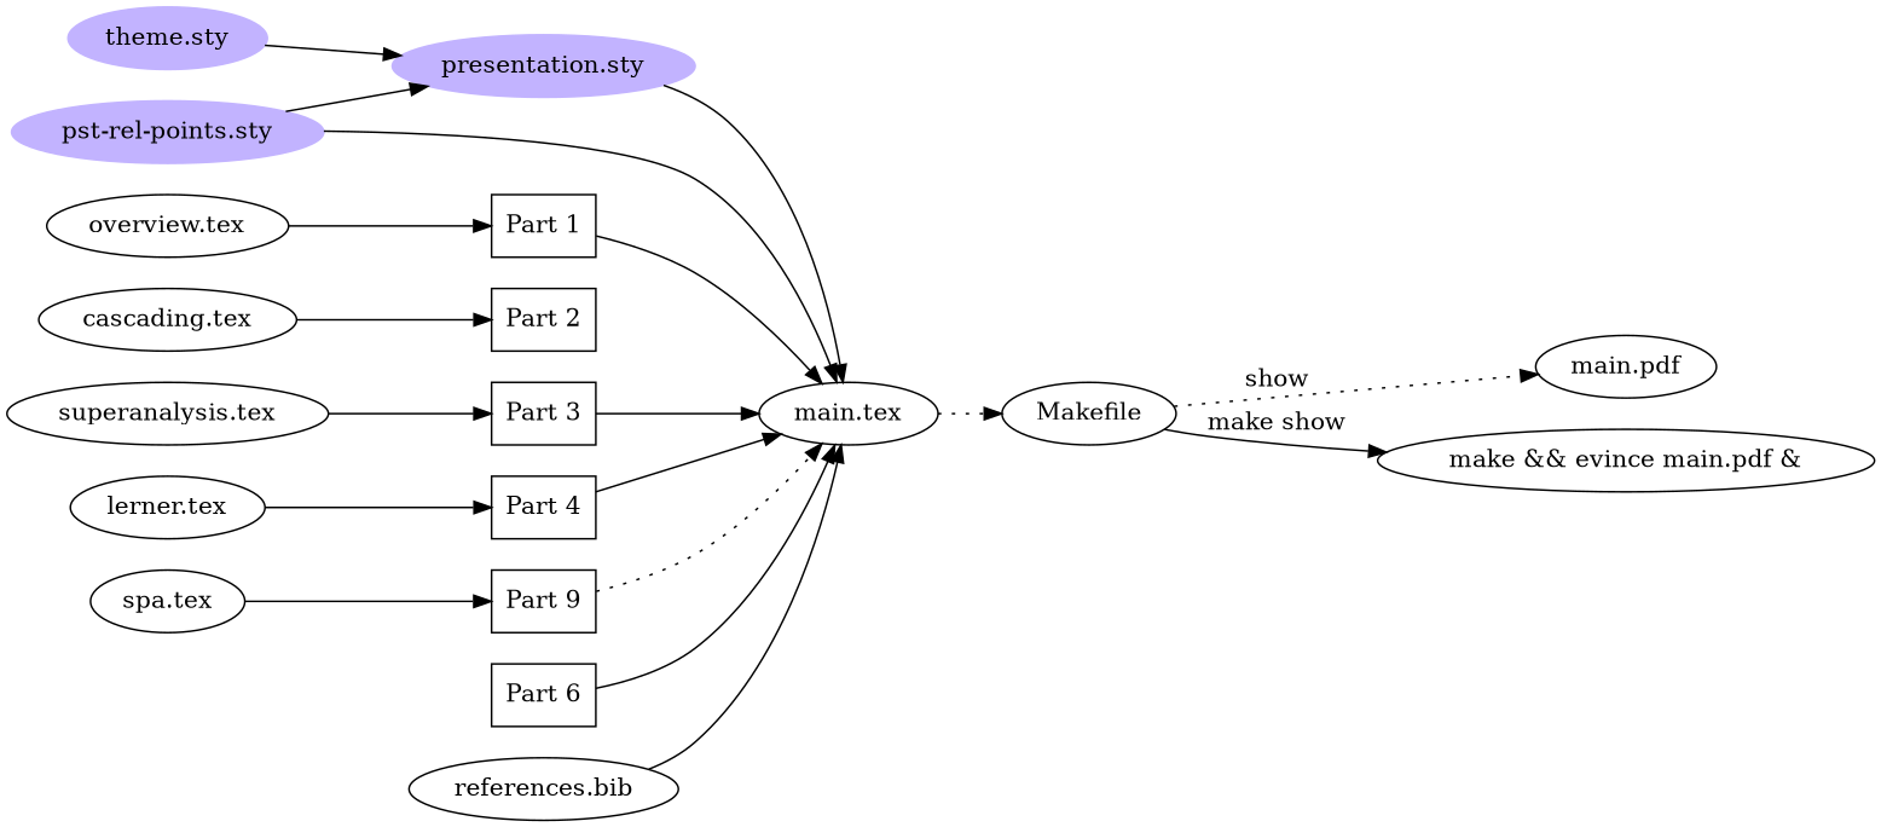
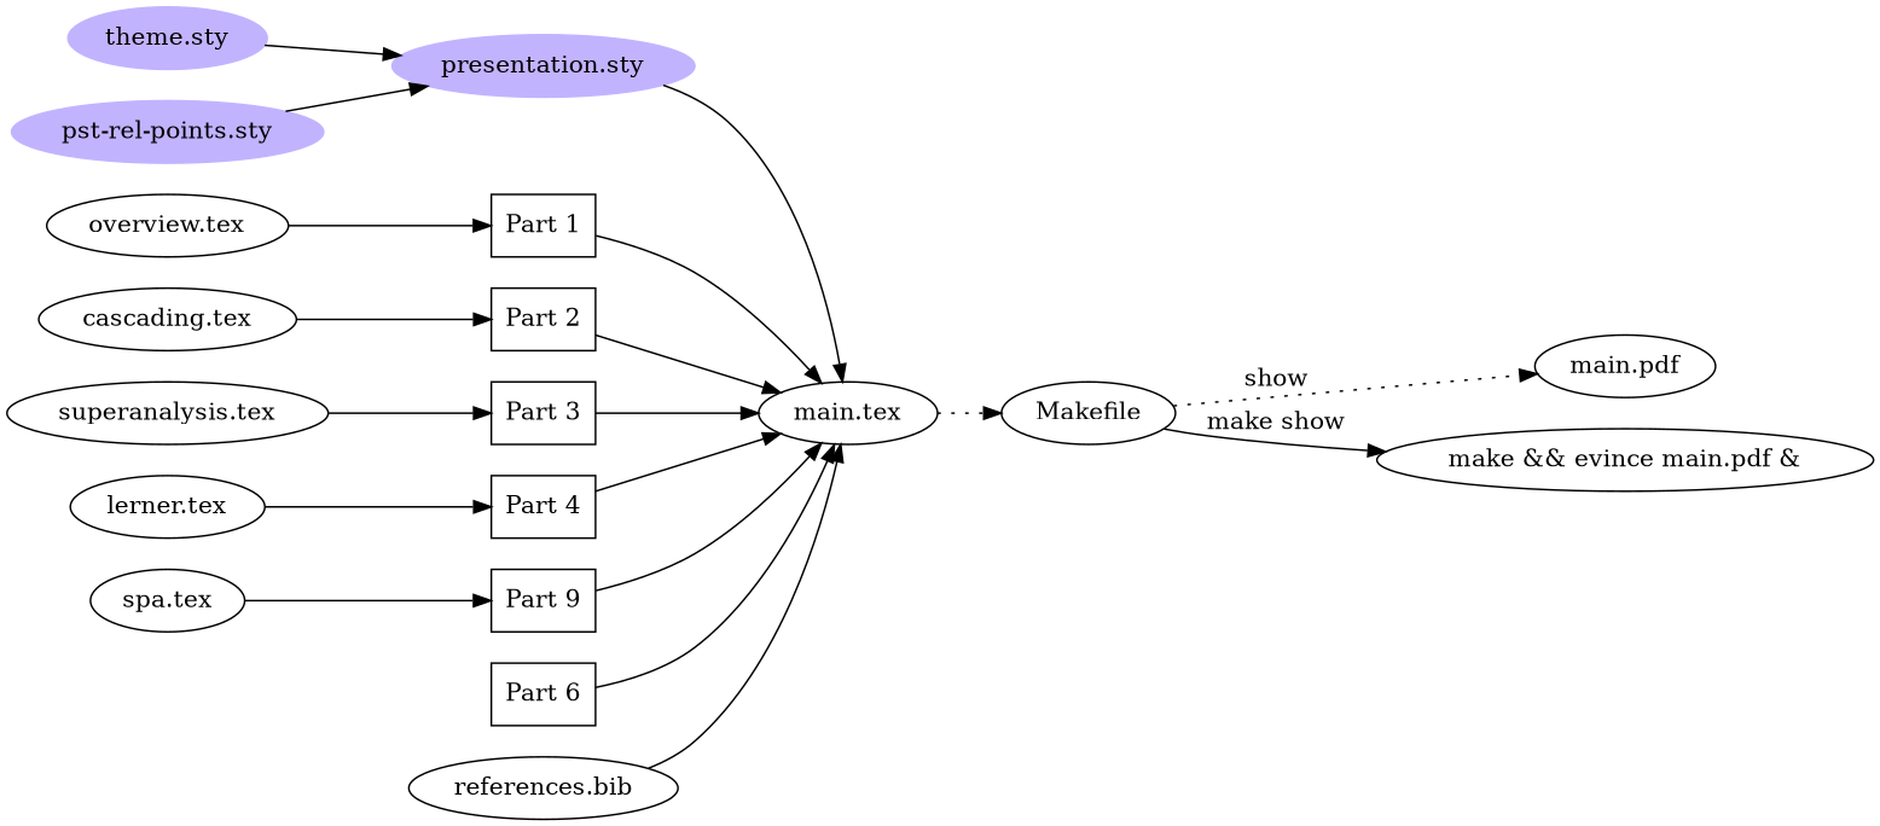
  digraph {
    rankdir=LR
    "theme.sty" [color=".7 .3 1.0" style=filled]
    "presentation.sty" [color=".7 .3 1.0" style=filled]
    "main.tex"
    "pst-rel-points.sty" [color=".7 .3 1.0" style=filled]
    Makefile
    "Part 1" [shape=box]
    "Part 2" [shape=box]
    "Part 3" [shape=box]
    "Part 4" [shape=box]
    n10 [label="Part 9" shape=box]
    "Part 6" [shape=box]
    "main.pdf"
    "make && evince main.pdf &"
    "overview.tex"
    "cascading.tex"
    "superanalysis.tex"
    "lerner.tex"
    "spa.tex"
    "references.bib"
    "theme.sty" -> "presentation.sty"
    "presentation.sty" -> "main.tex"
    "main.tex" -> Makefile [style=dotted]
    "pst-rel-points.sty" -> "presentation.sty"
    Makefile -> "main.pdf" [label=show style=dotted]
    Makefile -> "make && evince main.pdf &" [label="make show" style=solid]
    "Part 1" -> "main.tex"
-   "pst-rel-points.sty" -> "main.tex"
+   "Part 2" -> "main.tex"
    "Part 3" -> "main.tex"
    "Part 4" -> "main.tex"
-   n10 -> "main.tex" [style=dotted]
+   n10 -> "main.tex"
    "Part 6" -> "main.tex"
    "overview.tex" -> "Part 1"
    "cascading.tex" -> "Part 2"
    "superanalysis.tex" -> "Part 3"
    "lerner.tex" -> "Part 4"
    "spa.tex" -> n10
    "references.bib" -> "main.tex"
  }
